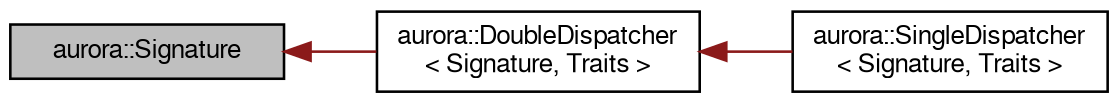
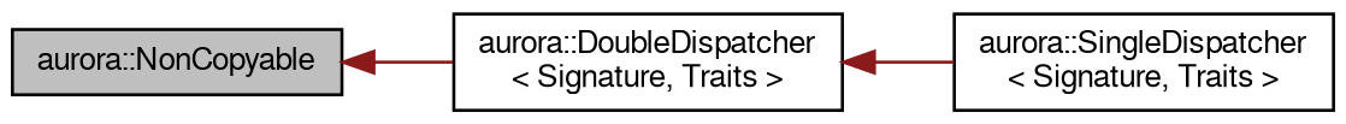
  digraph {
    rankdir=LR
    node [color=black fontname=FreeSans fontsize=10 shape=record]
    edge [color=firebrick4 dir=back fontname=FreeSans fontsize=10 labelfontname=FreeSans labelfontsize=10 style=solid]
-   n1 [fillcolor=grey75 fontcolor=black height=0.2 label="aurora::Signature" style=filled width=0.4]
+   n1 [fillcolor=grey75 fontcolor=black height=0.2 label="aurora::NonCopyable" style=filled width=0.4]
    n2 [height=0.2 label="aurora::DoubleDispatcher\l\< Signature, Traits \>" width=0.4]
    n3 [height=0.2 label="aurora::SingleDispatcher\l\< Signature, Traits \>" width=0.4]
    n1 -> n2
    n2 -> n3
  }
